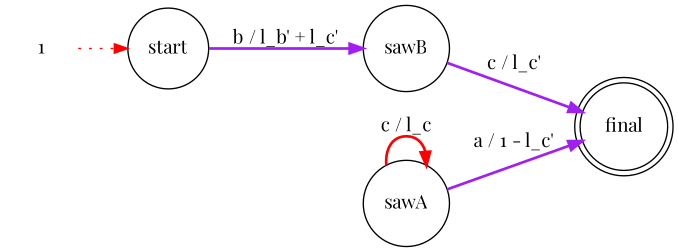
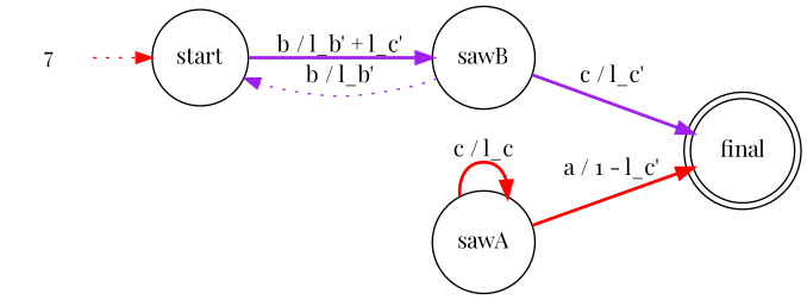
  digraph {
    fontname="Playfair Display"
    rankdir=LR
    node [fontname="Playfair Display" shape=circle]
    edge [color=red fontname="Playfair Display" style=bold]
-   n1 [label=1 shape=plaintext]
+   n1 [label=7 shape=plaintext]
    n2 [label=start]
    n3 [label=sawB]
    n4 [label=sawA]
    n5 [label=final shape=doublecircle]
    n1 -> n2 [style=dotted]
    n2 -> n3 [color=purple label="b / l_b' + l_c'"]
+   n3 -> n2 [color=purple label="b / l_b'" style=dotted]
    n3 -> n5 [color=purple label="c / l_c'"]
    n4 -> n4 [label="c / l_c"]
-   n4 -> n5 [color=purple label="a / 1 - l_c'"]
+   n4 -> n5 [label="a / 1 - l_c'"]
  }
